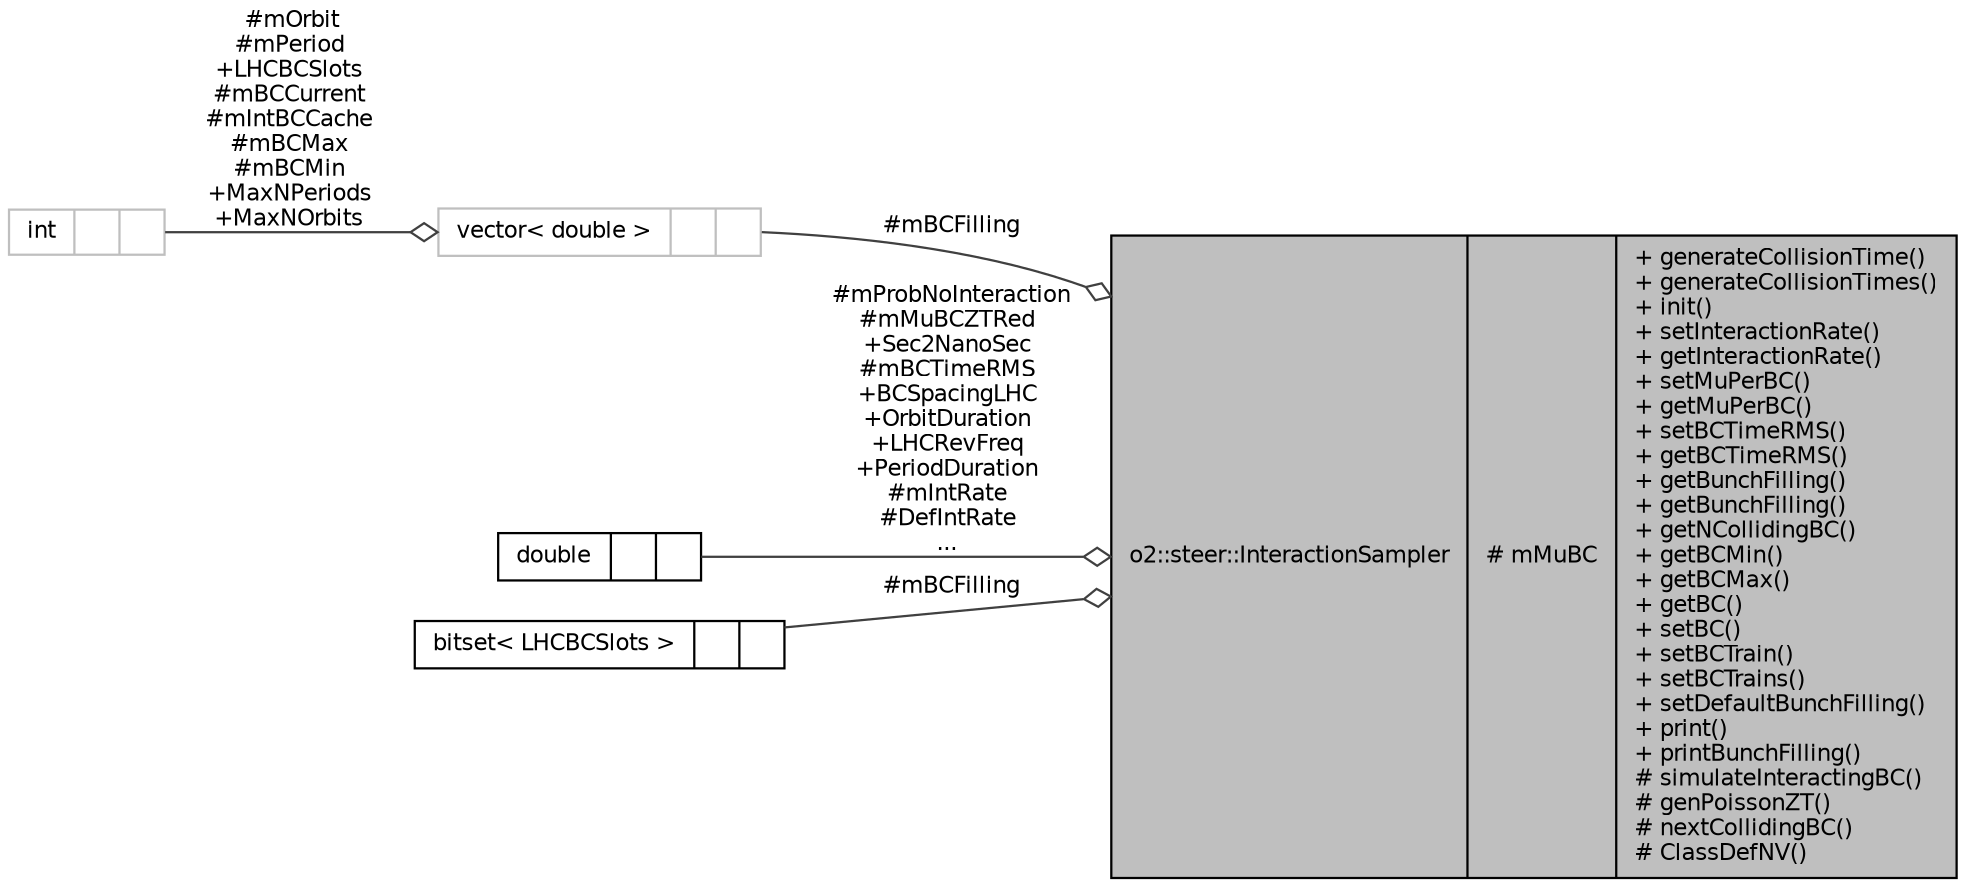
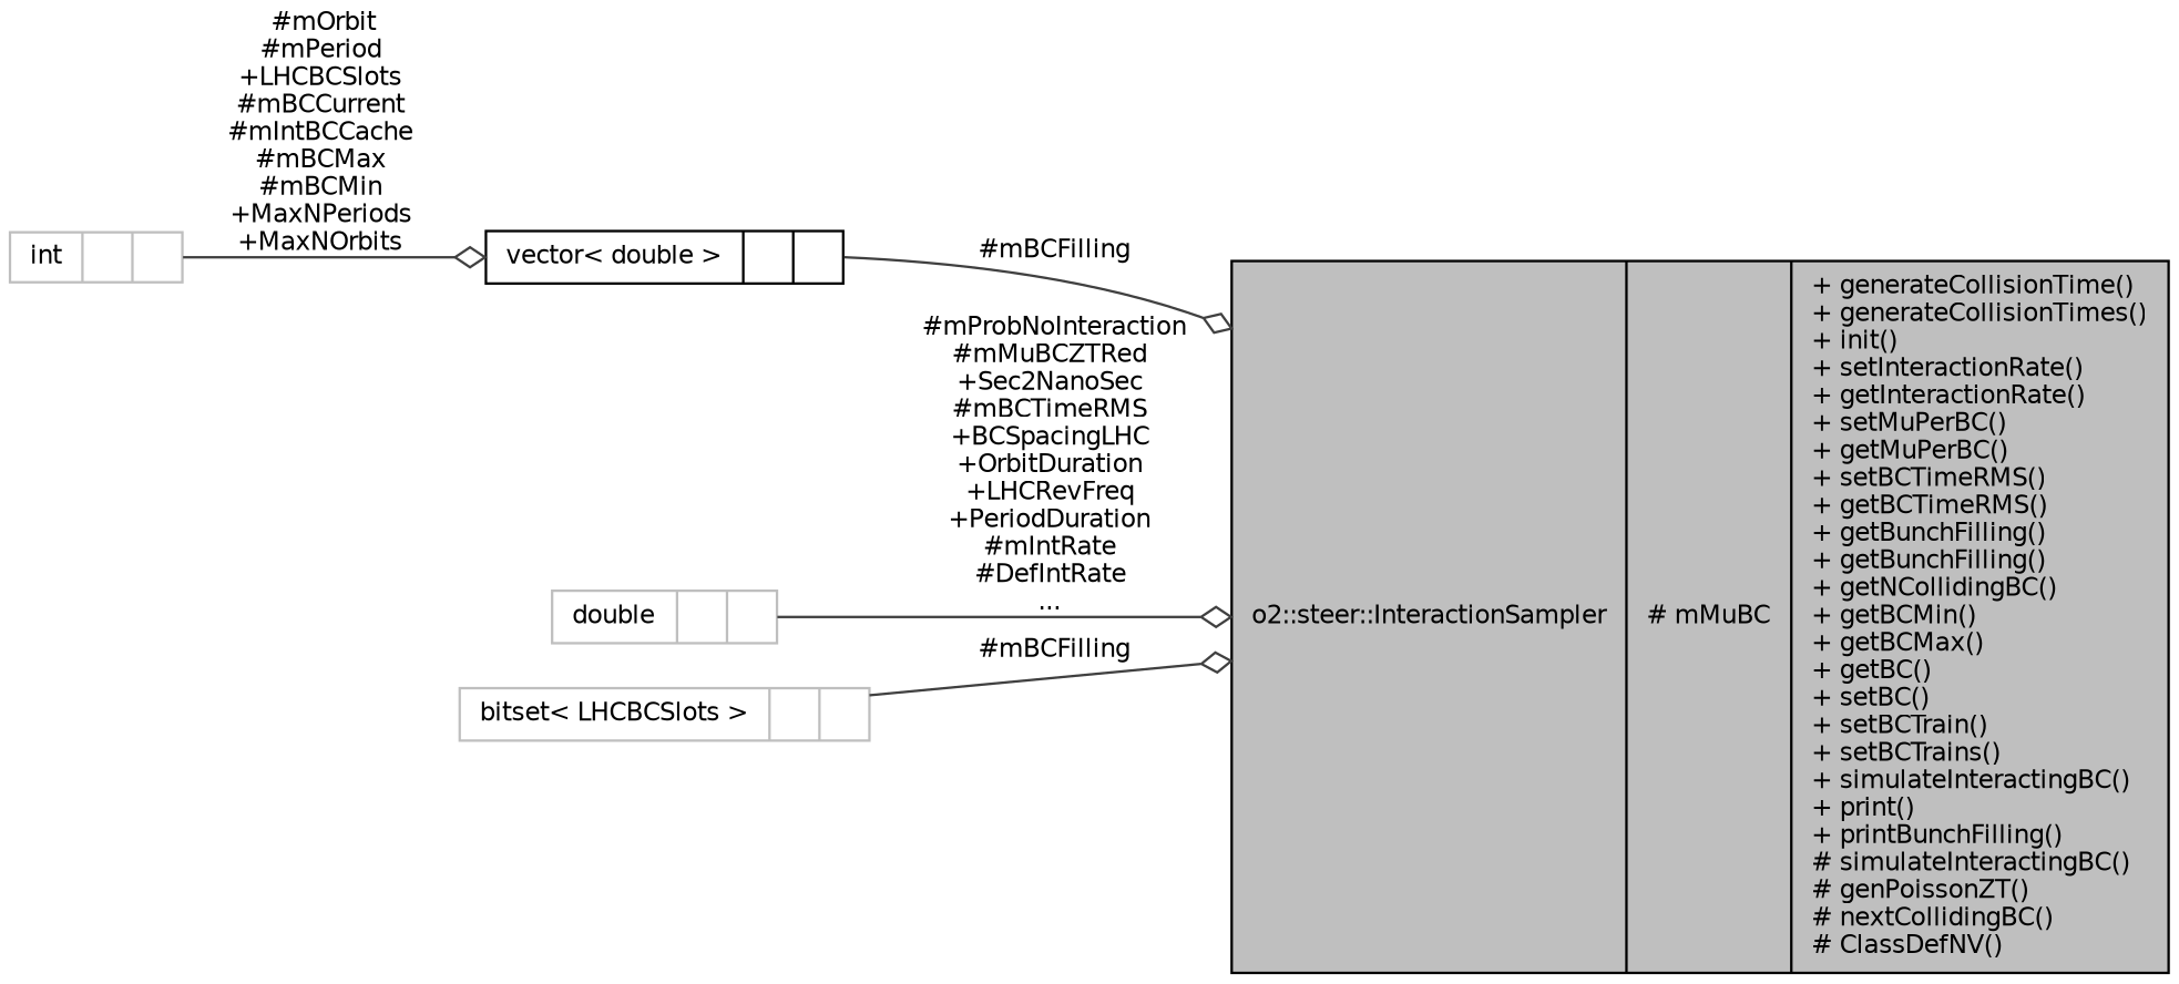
  digraph {
    rankdir=LR
    node [color=grey75 fontname=Helvetica fontsize=10 shape=record]
    edge [arrowhead=odiamond color=grey25 fontname=Helvetica fontsize=10 labelfontname=Helvetica labelfontsize=10 style=solid]
-   n1 [color=black fillcolor=grey75 fontcolor=black height=0.2 label="{o2::steer::InteractionSampler\n|# mMuBC\l|+ generateCollisionTime()\l+ generateCollisionTimes()\l+ init()\l+ setInteractionRate()\l+ getInteractionRate()\l+ setMuPerBC()\l+ getMuPerBC()\l+ setBCTimeRMS()\l+ getBCTimeRMS()\l+ getBunchFilling()\l+ getBunchFilling()\l+ getNCollidingBC()\l+ getBCMin()\l+ getBCMax()\l+ getBC()\l+ setBC()\l+ setBCTrain()\l+ setBCTrains()\l+ setDefaultBunchFilling()\l+ print()\l+ printBunchFilling()\l# simulateInteractingBC()\l# genPoissonZT()\l# nextCollidingBC()\l# ClassDefNV()\l}" style=filled width=0.4]
-   n2 [height=0.2 label="{vector\< double \>\n||}" width=0.4]
-   n3 [color=black height=0.2 label="{double\n||}" width=0.4]
-   n4 [color=black height=0.2 label="{bitset\< LHCBCSlots \>\n||}" width=0.4]
+   n1 [color=black fillcolor=grey75 fontcolor=black height=0.2 label="{o2::steer::InteractionSampler\n|# mMuBC\l|+ generateCollisionTime()\l+ generateCollisionTimes()\l+ init()\l+ setInteractionRate()\l+ getInteractionRate()\l+ setMuPerBC()\l+ getMuPerBC()\l+ setBCTimeRMS()\l+ getBCTimeRMS()\l+ getBunchFilling()\l+ getBunchFilling()\l+ getNCollidingBC()\l+ getBCMin()\l+ getBCMax()\l+ getBC()\l+ setBC()\l+ setBCTrain()\l+ setBCTrains()\l+ simulateInteractingBC()\l+ print()\l+ printBunchFilling()\l# simulateInteractingBC()\l# genPoissonZT()\l# nextCollidingBC()\l# ClassDefNV()\l}" style=filled width=0.4]
+   n2 [color=black height=0.2 label="{vector\< double \>\n||}" width=0.4]
+   n3 [height=0.2 label="{double\n||}" width=0.4]
+   n4 [height=0.2 label="{bitset\< LHCBCSlots \>\n||}" width=0.4]
    n5 [height=0.2 label="{int\n||}" width=0.4]
    n2 -> n1 [label=" #mBCFilling"]
    n3 -> n1 [label=" #mProbNoInteraction\n#mMuBCZTRed\n+Sec2NanoSec\n#mBCTimeRMS\n+BCSpacingLHC\n+OrbitDuration\n+LHCRevFreq\n+PeriodDuration\n#mIntRate\n#DefIntRate\n..."]
    n4 -> n1 [label=" #mBCFilling"]
    n5 -> n2 [label=" #mOrbit\n#mPeriod\n+LHCBCSlots\n#mBCCurrent\n#mIntBCCache\n#mBCMax\n#mBCMin\n+MaxNPeriods\n+MaxNOrbits"]
  }
